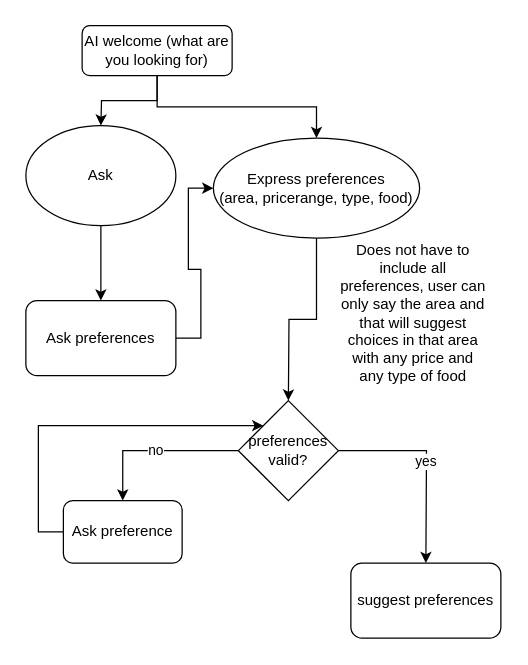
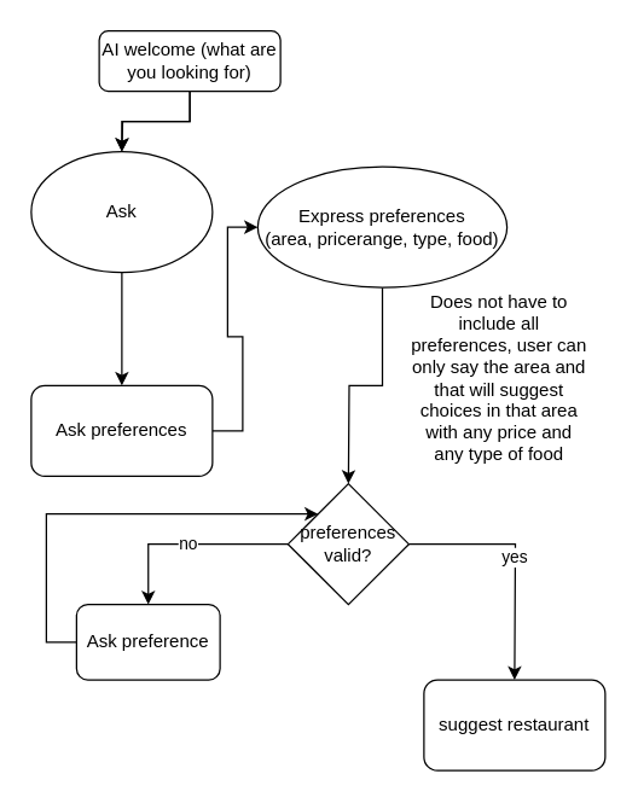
  <mxCell id="0" />
  <mxCell id="1" parent="0" />
- <mxCell id="2" style="edgeStyle=orthogonalEdgeStyle;rounded=0;orthogonalLoop=1;jettySize=auto;html=1;exitX=0.5;exitY=1;exitDx=0;exitDy=0;entryX=0.5;entryY=0;entryDx=0;entryDy=0;" parent="1" source="4" target="6" edge="1"><mxGeometry relative="1" as="geometry" /></mxCell>
+ <mxCell id="2" style="edgeStyle=orthogonalEdgeStyle;rounded=0;orthogonalLoop=1;jettySize=auto;html=1;exitX=0.5;exitY=1;exitDx=0;exitDy=0;" parent="1" source="4" target="8" edge="1"><mxGeometry relative="1" as="geometry" /></mxCell>
  <mxCell id="3" style="edgeStyle=orthogonalEdgeStyle;rounded=0;orthogonalLoop=1;jettySize=auto;html=1;exitX=0.5;exitY=1;exitDx=0;exitDy=0;" parent="1" source="4" edge="1"><mxGeometry relative="1" as="geometry"><mxPoint x="80" y="100" as="targetPoint" /></mxGeometry></mxCell>
  <mxCell id="4" value="AI welcome (what are you looking for)" style="rounded=1;whiteSpace=wrap;html=1;fontSize=12;glass=0;strokeWidth=1;shadow=0;" parent="1" vertex="1"><mxGeometry x="65" y="20" width="120" height="40" as="geometry" /></mxCell>
  <mxCell id="5" style="edgeStyle=orthogonalEdgeStyle;rounded=0;orthogonalLoop=1;jettySize=auto;html=1;exitX=0.5;exitY=1;exitDx=0;exitDy=0;" parent="1" source="6" edge="1"><mxGeometry relative="1" as="geometry"><mxPoint x="230" y="320" as="targetPoint" /></mxGeometry></mxCell>
  <mxCell id="6" value="Express preferences&lt;br&gt;(area, pricerange, type, food)" style="ellipse;whiteSpace=wrap;html=1;" parent="1" vertex="1"><mxGeometry x="170" y="110" width="165" height="80" as="geometry" /></mxCell>
  <mxCell id="7" value="" style="edgeStyle=orthogonalEdgeStyle;rounded=0;orthogonalLoop=1;jettySize=auto;html=1;" parent="1" source="8" target="10" edge="1"><mxGeometry relative="1" as="geometry" /></mxCell>
  <mxCell id="8" value="Ask" style="ellipse;whiteSpace=wrap;html=1;" parent="1" vertex="1"><mxGeometry x="20" y="100" width="120" height="80" as="geometry" /></mxCell>
  <mxCell id="9" style="edgeStyle=orthogonalEdgeStyle;rounded=0;orthogonalLoop=1;jettySize=auto;html=1;exitX=1;exitY=0.5;exitDx=0;exitDy=0;entryX=0;entryY=0.5;entryDx=0;entryDy=0;" parent="1" source="10" target="6" edge="1"><mxGeometry relative="1" as="geometry" /></mxCell>
- <mxCell id="10" value="Ask preferences" style="rounded=1;whiteSpace=wrap;html=1;" parent="1" vertex="1"><mxGeometry x="20" y="240" width="120" height="60" as="geometry" /></mxCell>
+ <mxCell id="10" value="Ask preferences" style="rounded=1;whiteSpace=wrap;html=1;" parent="1" vertex="1"><mxGeometry x="20" y="255" width="120" height="60" as="geometry" /></mxCell>
  <mxCell id="11" value="no" style="edgeStyle=orthogonalEdgeStyle;rounded=0;orthogonalLoop=1;jettySize=auto;html=1;exitX=0;exitY=0.5;exitDx=0;exitDy=0;entryX=0.5;entryY=0;entryDx=0;entryDy=0;" parent="1" source="13" target="15" edge="1"><mxGeometry relative="1" as="geometry" /></mxCell>
  <mxCell id="12" value="yes" style="edgeStyle=orthogonalEdgeStyle;rounded=0;orthogonalLoop=1;jettySize=auto;html=1;exitX=1;exitY=0.5;exitDx=0;exitDy=0;" parent="1" source="13" edge="1"><mxGeometry relative="1" as="geometry"><mxPoint x="340" y="450" as="targetPoint" /></mxGeometry></mxCell>
  <mxCell id="13" value="preferences valid?" style="rhombus;whiteSpace=wrap;html=1;" parent="1" vertex="1"><mxGeometry x="190" y="320" width="80" height="80" as="geometry" /></mxCell>
  <mxCell id="14" style="edgeStyle=orthogonalEdgeStyle;rounded=0;orthogonalLoop=1;jettySize=auto;html=1;exitX=0;exitY=0.5;exitDx=0;exitDy=0;entryX=0;entryY=0;entryDx=0;entryDy=0;" parent="1" source="15" target="13" edge="1"><mxGeometry relative="1" as="geometry" /></mxCell>
  <mxCell id="15" value="Ask preference" style="rounded=1;whiteSpace=wrap;html=1;" parent="1" vertex="1"><mxGeometry x="50" y="400" width="95" height="50" as="geometry" /></mxCell>
- <mxCell id="16" value="suggest preferences" style="rounded=1;whiteSpace=wrap;html=1;" parent="1" vertex="1"><mxGeometry x="280" y="450" width="120" height="60" as="geometry" /></mxCell>
+ <mxCell id="16" value="suggest restaurant" style="rounded=1;whiteSpace=wrap;html=1;" parent="1" vertex="1"><mxGeometry x="280" y="450" width="120" height="60" as="geometry" /></mxCell>
  <mxCell id="17" value="Does not have to include all preferences, user can only say the area and that will suggest choices in that area with any price and any type of food" style="text;html=1;strokeColor=none;fillColor=none;align=center;verticalAlign=middle;whiteSpace=wrap;rounded=0;" parent="1" vertex="1"><mxGeometry x="270" y="240" width="120" height="20" as="geometry" /></mxCell>
